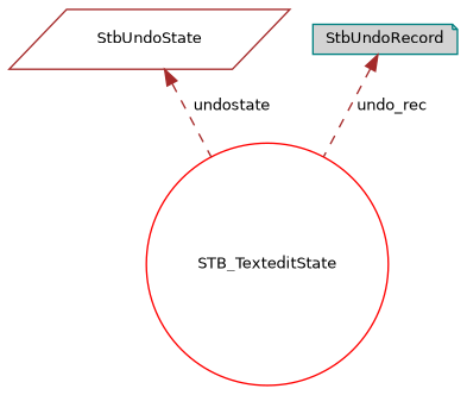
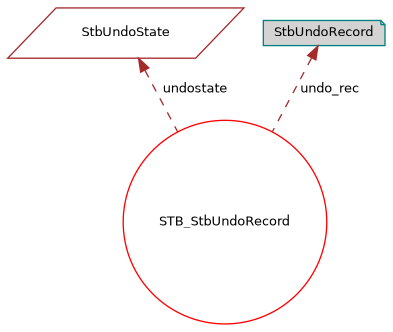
  digraph {
    node [fillcolor=white fontname=Helvetica fontsize=10 style=filled]
    edge [color=brown dir=back fontname=Helvetica fontsize=10 labelfontname=Helvetica labelfontsize=10 style=dashed]
-   n1 [color=red fontcolor=black height=0.2 label=STB_TexteditState shape=circle width=0.4]
+   n1 [color=red fontcolor=black height=0.2 label=STB_StbUndoRecord shape=circle width=0.4]
    n2 [color=brown height=0.2 label=StbUndoState shape=parallelogram width=0.4]
    n3 [color=teal fillcolor=lightgrey height=0.2 label=StbUndoRecord shape=note width=0.4]
    n2 -> n1 [label=" undostate"]
    n3 -> n1 [label=" undo_rec"]
  }
